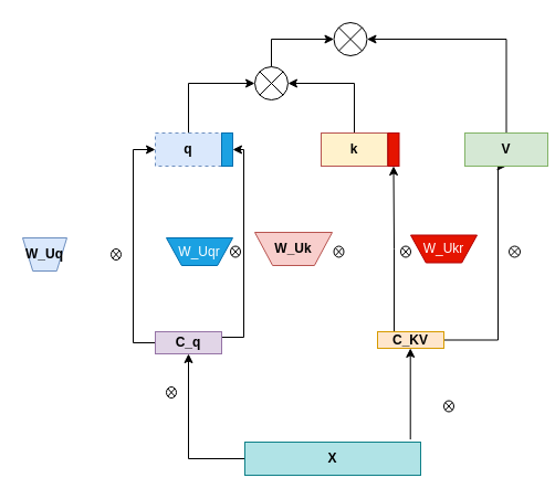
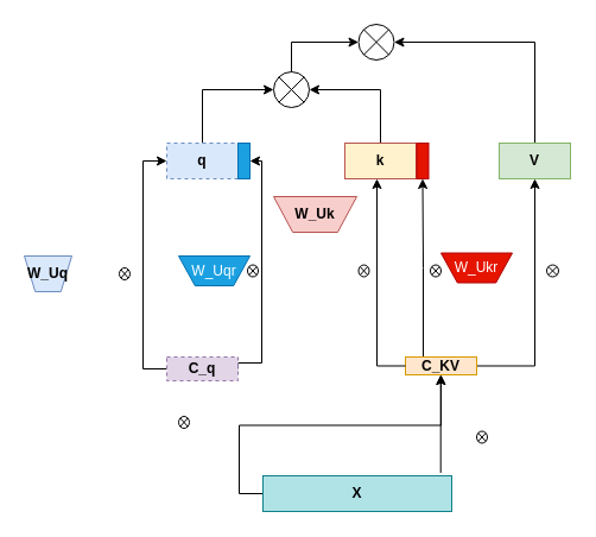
  <mxCell id="0" />
  <mxCell id="1" parent="0" />
- <mxCell id="2" style="edgeStyle=orthogonalEdgeStyle;rounded=0;orthogonalLoop=1;jettySize=auto;html=1;exitX=0;exitY=0.5;exitDx=0;exitDy=0;entryX=0.5;entryY=1;entryDx=0;entryDy=0;" edge="1" parent="1" source="3" target="25"><mxGeometry relative="1" as="geometry" /></mxCell>
+ <mxCell id="2" style="edgeStyle=orthogonalEdgeStyle;rounded=0;orthogonalLoop=1;jettySize=auto;html=1;exitX=0;exitY=0.5;exitDx=0;exitDy=0;" edge="1" parent="1" source="3" target="6"><mxGeometry relative="1" as="geometry" /></mxCell>
  <mxCell id="3" value="&lt;b&gt;X&lt;/b&gt;" style="rounded=0;whiteSpace=wrap;html=1;fillColor=#b0e3e6;strokeColor=#0e8088;" vertex="1" parent="1"><mxGeometry x="221" y="400" width="159" height="30" as="geometry" /></mxCell>
  <mxCell id="4" style="edgeStyle=orthogonalEdgeStyle;rounded=0;orthogonalLoop=1;jettySize=auto;html=1;exitX=1;exitY=0.5;exitDx=0;exitDy=0;entryX=0.5;entryY=1;entryDx=0;entryDy=0;" edge="1" parent="1" source="6" target="10"><mxGeometry relative="1" as="geometry"><Array as="points"><mxPoint x="450" y="308" /></Array></mxGeometry></mxCell>
  <mxCell id="5" style="edgeStyle=orthogonalEdgeStyle;rounded=0;orthogonalLoop=1;jettySize=auto;html=1;exitX=0.5;exitY=0;exitDx=0;exitDy=0;entryX=0.5;entryY=1;entryDx=0;entryDy=0;" edge="1" parent="1" source="6" target="31"><mxGeometry relative="1" as="geometry"><Array as="points"><mxPoint x="356" y="300" /><mxPoint x="356" y="225" /></Array></mxGeometry></mxCell>
  <mxCell id="6" value="&lt;b&gt;C_KV&lt;/b&gt;" style="rounded=0;whiteSpace=wrap;html=1;fillColor=#ffe6cc;strokeColor=#d79b00;" vertex="1" parent="1"><mxGeometry x="341" y="300" width="60" height="15" as="geometry" /></mxCell>
  <mxCell id="7" style="edgeStyle=orthogonalEdgeStyle;rounded=0;orthogonalLoop=1;jettySize=auto;html=1;exitX=0.5;exitY=0;exitDx=0;exitDy=0;entryX=1;entryY=0.5;entryDx=0;entryDy=0;" edge="1" parent="1" source="8" target="20"><mxGeometry relative="1" as="geometry" /></mxCell>
  <mxCell id="8" value="&lt;b&gt;k&lt;/b&gt;" style="rounded=0;whiteSpace=wrap;html=1;fillColor=#fff2cc;strokeColor=#b85450;" vertex="1" parent="1"><mxGeometry x="290" y="120" width="60" height="30" as="geometry" /></mxCell>
  <mxCell id="9" style="edgeStyle=orthogonalEdgeStyle;rounded=0;orthogonalLoop=1;jettySize=auto;html=1;exitX=0.5;exitY=0;exitDx=0;exitDy=0;entryX=1;entryY=0.5;entryDx=0;entryDy=0;" edge="1" parent="1" source="10" target="21"><mxGeometry relative="1" as="geometry" /></mxCell>
- <mxCell id="10" value="&lt;b&gt;V&lt;/b&gt;" style="rounded=0;whiteSpace=wrap;html=1;fillColor=#d5e8d4;strokeColor=#82b366;" vertex="1" parent="1"><mxGeometry x="420" y="120" width="75" height="30" as="geometry" /></mxCell>
+ <mxCell id="10" value="&lt;b&gt;V&lt;/b&gt;" style="rounded=0;whiteSpace=wrap;html=1;fillColor=#d5e8d4;strokeColor=#82b366;" vertex="1" parent="1"><mxGeometry x="420" y="120" width="60" height="30" as="geometry" /></mxCell>
  <mxCell id="11" style="edgeStyle=orthogonalEdgeStyle;rounded=0;orthogonalLoop=1;jettySize=auto;html=1;exitX=0.5;exitY=0;exitDx=0;exitDy=0;entryX=0;entryY=0.5;entryDx=0;entryDy=0;" edge="1" parent="1" source="12" target="20"><mxGeometry relative="1" as="geometry" /></mxCell>
  <mxCell id="12" value="&lt;b&gt;q&lt;/b&gt;" style="rounded=0;whiteSpace=wrap;html=1;fillColor=#dae8fc;strokeColor=#6c8ebf;dashed=1;" vertex="1" parent="1"><mxGeometry x="140" y="120" width="60" height="30" as="geometry" /></mxCell>
  <mxCell id="13" value="" style="shape=sumEllipse;perimeter=ellipsePerimeter;whiteSpace=wrap;html=1;backgroundOutline=1;" vertex="1" parent="1"><mxGeometry x="460" y="222.5" width="10" height="10" as="geometry" /></mxCell>
  <mxCell id="14" value="" style="shape=sumEllipse;perimeter=ellipsePerimeter;whiteSpace=wrap;html=1;backgroundOutline=1;" vertex="1" parent="1"><mxGeometry x="301.5" y="222.5" width="9" height="10" as="geometry" /></mxCell>
+ <mxCell id="15" style="edgeStyle=orthogonalEdgeStyle;rounded=0;orthogonalLoop=1;jettySize=auto;html=1;exitX=0;exitY=0.5;exitDx=0;exitDy=0;entryX=0.45;entryY=1;entryDx=0;entryDy=0;entryPerimeter=0;" edge="1" parent="1" source="6" target="8"><mxGeometry relative="1" as="geometry" /></mxCell>
  <mxCell id="16" value="" style="endArrow=classic;html=1;rounded=0;entryX=0.5;entryY=1;entryDx=0;entryDy=0;" edge="1" parent="1"><mxGeometry width="50" height="50" relative="1" as="geometry"><mxPoint x="370.71" y="397.5" as="sourcePoint" /><mxPoint x="370.71" y="315" as="targetPoint" /></mxGeometry></mxCell>
  <mxCell id="17" value="" style="shape=sumEllipse;perimeter=ellipsePerimeter;whiteSpace=wrap;html=1;backgroundOutline=1;" vertex="1" parent="1"><mxGeometry x="401" y="362.5" width="9" height="10" as="geometry" /></mxCell>
  <mxCell id="18" value="" style="shape=sumEllipse;perimeter=ellipsePerimeter;whiteSpace=wrap;html=1;backgroundOutline=1;" vertex="1" parent="1"><mxGeometry x="150" y="350" width="9" height="10" as="geometry" /></mxCell>
  <mxCell id="19" style="edgeStyle=orthogonalEdgeStyle;rounded=0;orthogonalLoop=1;jettySize=auto;html=1;exitX=0.5;exitY=0;exitDx=0;exitDy=0;entryX=0;entryY=0.5;entryDx=0;entryDy=0;" edge="1" parent="1" source="20" target="21"><mxGeometry relative="1" as="geometry" /></mxCell>
  <mxCell id="20" value="" style="shape=sumEllipse;perimeter=ellipsePerimeter;whiteSpace=wrap;html=1;backgroundOutline=1;" vertex="1" parent="1"><mxGeometry x="230" y="60" width="30" height="30" as="geometry" /></mxCell>
  <mxCell id="21" value="" style="shape=sumEllipse;perimeter=ellipsePerimeter;whiteSpace=wrap;html=1;backgroundOutline=1;" vertex="1" parent="1"><mxGeometry x="301.5" y="20" width="30" height="30" as="geometry" /></mxCell>
- <mxCell id="22" value="&lt;b&gt;W_Uk&lt;/b&gt;" style="verticalLabelPosition=middle;verticalAlign=middle;html=1;shape=trapezoid;perimeter=trapezoidPerimeter;whiteSpace=wrap;size=0.23;arcSize=10;flipV=1;labelPosition=center;align=center;fillColor=#f8cecc;strokeColor=#b85450;" vertex="1" parent="1"><mxGeometry x="230" y="210" width="70" height="30" as="geometry" /></mxCell>
+ <mxCell id="22" value="&lt;b&gt;W_Uk&lt;/b&gt;" style="verticalLabelPosition=middle;verticalAlign=middle;html=1;shape=trapezoid;perimeter=trapezoidPerimeter;whiteSpace=wrap;size=0.23;arcSize=10;flipV=1;labelPosition=center;align=center;fillColor=#f8cecc;strokeColor=#b85450;" vertex="1" parent="1"><mxGeometry x="230" y="165" width="70" height="30" as="geometry" /></mxCell>
  <mxCell id="23" style="edgeStyle=orthogonalEdgeStyle;rounded=0;orthogonalLoop=1;jettySize=auto;html=1;exitX=0;exitY=0.5;exitDx=0;exitDy=0;entryX=0;entryY=0.5;entryDx=0;entryDy=0;" edge="1" parent="1" source="25" target="12"><mxGeometry relative="1" as="geometry" /></mxCell>
  <mxCell id="24" style="edgeStyle=orthogonalEdgeStyle;rounded=0;orthogonalLoop=1;jettySize=auto;html=1;exitX=1;exitY=0.5;exitDx=0;exitDy=0;entryX=1;entryY=0.5;entryDx=0;entryDy=0;" edge="1" parent="1" source="25" target="28"><mxGeometry relative="1" as="geometry"><Array as="points"><mxPoint x="220" y="305" /><mxPoint x="220" y="135" /></Array></mxGeometry></mxCell>
- <mxCell id="25" value="&lt;b&gt;C_q&lt;/b&gt;" style="rounded=0;whiteSpace=wrap;html=1;fillColor=#e1d5e7;strokeColor=#9673a6;" vertex="1" parent="1"><mxGeometry x="140" y="300" width="60" height="20" as="geometry" /></mxCell>
+ <mxCell id="25" value="&lt;b&gt;C_q&lt;/b&gt;" style="rounded=0;whiteSpace=wrap;html=1;fillColor=#e1d5e7;strokeColor=#9673a6;dashed=1;" vertex="1" parent="1"><mxGeometry x="140" y="300" width="60" height="20" as="geometry" /></mxCell>
  <mxCell id="26" value="&lt;b&gt;W_Uq&lt;/b&gt;" style="verticalLabelPosition=middle;verticalAlign=middle;html=1;shape=trapezoid;perimeter=trapezoidPerimeter;whiteSpace=wrap;size=0.23;arcSize=10;flipV=1;labelPosition=center;align=center;fillColor=#dae8fc;strokeColor=#6c8ebf;" vertex="1" parent="1"><mxGeometry x="20" y="215" width="40" height="30" as="geometry" /></mxCell>
  <mxCell id="27" value="" style="shape=sumEllipse;perimeter=ellipsePerimeter;whiteSpace=wrap;html=1;backgroundOutline=1;" vertex="1" parent="1"><mxGeometry x="100" y="225" width="9" height="10" as="geometry" /></mxCell>
  <mxCell id="28" value="" style="rounded=0;whiteSpace=wrap;html=1;fillColor=#1ba1e2;fontColor=#ffffff;strokeColor=#006EAF;" vertex="1" parent="1"><mxGeometry x="200" y="120" width="10" height="30" as="geometry" /></mxCell>
  <mxCell id="29" value="W_Uqr" style="verticalLabelPosition=middle;verticalAlign=middle;html=1;shape=trapezoid;perimeter=trapezoidPerimeter;whiteSpace=wrap;size=0.23;arcSize=10;flipV=1;labelPosition=center;align=center;fillColor=#1ba1e2;strokeColor=#006EAF;fontColor=#ffffff;" vertex="1" parent="1"><mxGeometry x="150" y="215" width="60" height="25" as="geometry" /></mxCell>
  <mxCell id="30" value="" style="shape=sumEllipse;perimeter=ellipsePerimeter;whiteSpace=wrap;html=1;backgroundOutline=1;" vertex="1" parent="1"><mxGeometry x="208" y="222.5" width="9" height="10" as="geometry" /></mxCell>
  <mxCell id="31" value="" style="rounded=0;whiteSpace=wrap;html=1;fillColor=#e51400;fontColor=#ffffff;strokeColor=#B20000;" vertex="1" parent="1"><mxGeometry x="350.5" y="120" width="10" height="30" as="geometry" /></mxCell>
  <mxCell id="32" value="W_Ukr" style="verticalLabelPosition=middle;verticalAlign=middle;html=1;shape=trapezoid;perimeter=trapezoidPerimeter;whiteSpace=wrap;size=0.23;arcSize=10;flipV=1;labelPosition=center;align=center;fillColor=#e51400;strokeColor=#B20000;fontColor=#ffffff;" vertex="1" parent="1"><mxGeometry x="371" y="212.5" width="60" height="25" as="geometry" /></mxCell>
  <mxCell id="33" value="" style="shape=sumEllipse;perimeter=ellipsePerimeter;whiteSpace=wrap;html=1;backgroundOutline=1;" vertex="1" parent="1"><mxGeometry x="362" y="222.5" width="9" height="10" as="geometry" /></mxCell>
